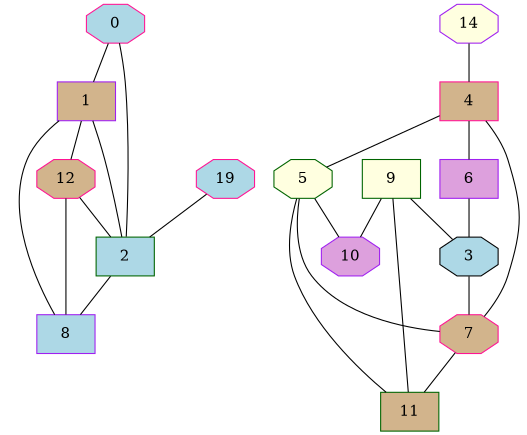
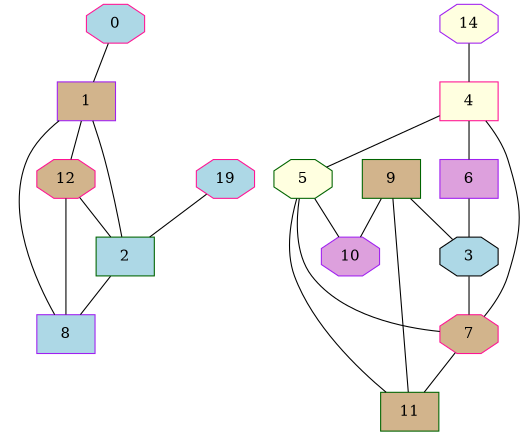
  graph {
    node [color=deeppink fillcolor=lightblue shape=octagon style=filled]
    n1 [label=0]
    n2 [color=purple fillcolor=tan label=1 shape=box]
    n3 [color=darkgreen label=2 shape=box]
    n4 [color=purple label=8 shape=box]
    n5 [fillcolor=tan label=12]
    n6 [color=black label=3]
    n7 [fillcolor=tan label=7]
    n8 [color=darkgreen fillcolor=tan label=11 shape=box]
-   n9 [fillcolor=tan label=4 shape=box]
+   n9 [fillcolor=lightyellow label=4 shape=box]
    n10 [color=darkgreen fillcolor=lightyellow label=5]
    n11 [color=purple fillcolor=plum label=6 shape=box]
    n12 [color=purple fillcolor=plum label=10]
-   n13 [color=darkgreen fillcolor=lightyellow label=9 shape=box]
+   n13 [color=darkgreen fillcolor=tan label=9 shape=box]
    n14 [label=19]
    n15 [color=purple fillcolor=lightyellow label=14]
    n1 -- n2
-   n1 -- n3
    n2 -- n3
    n2 -- n4
    n2 -- n5
    n3 -- n4
    n5 -- n3
    n5 -- n4
    n6 -- n7
    n7 -- n8
    n9 -- n7
    n9 -- n10
    n9 -- n11
    n10 -- n7
    n10 -- n8
    n10 -- n12
    n11 -- n6
    n13 -- n6
    n13 -- n8
    n13 -- n12
    n14 -- n3
    n15 -- n9
  }
